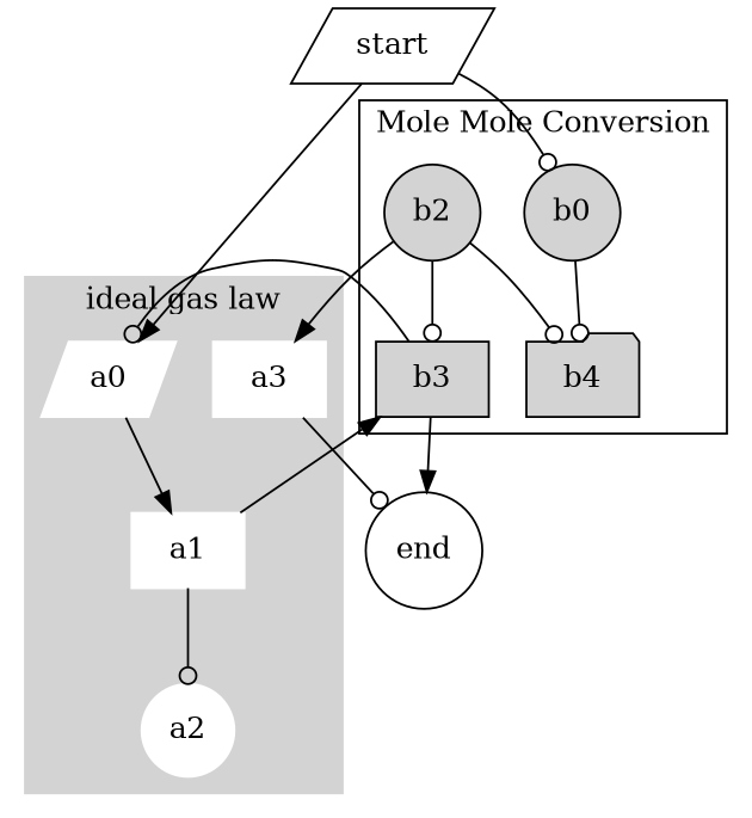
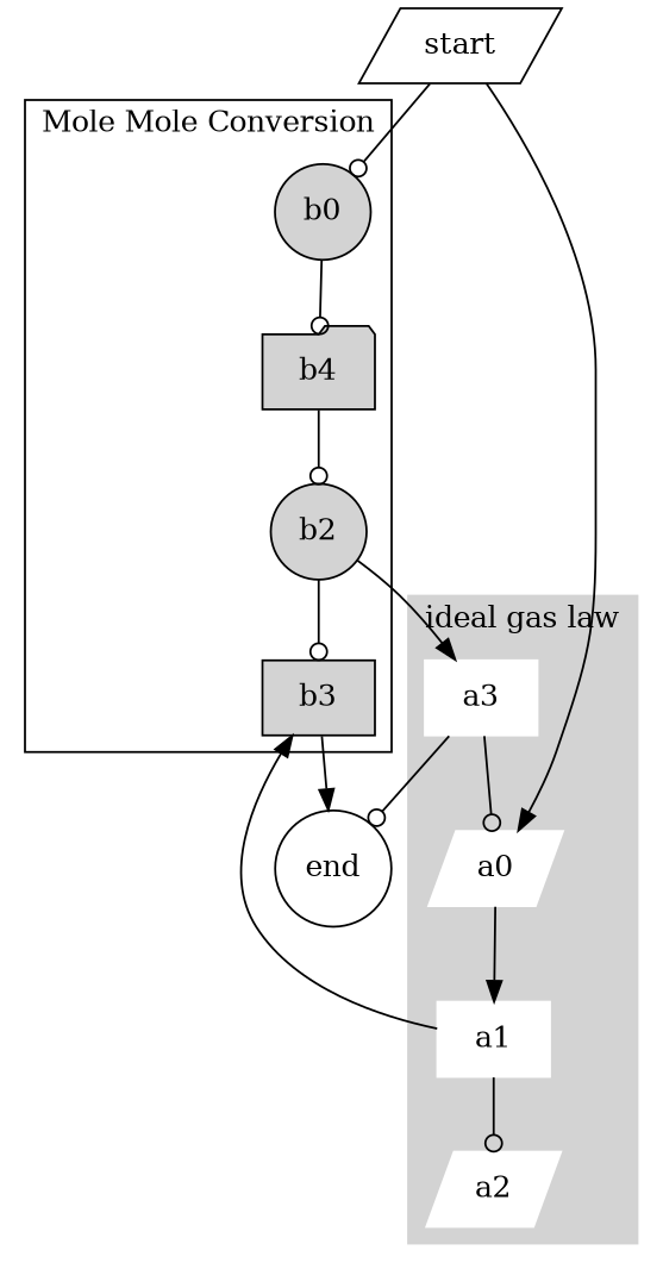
  digraph {
    fontname="DejaVu Serif"
    node [fontname="DejaVu Serif" shape=circle style=filled]
    edge [arrowhead=odot fontname="DejaVu Serif"]
    a0 [color=white shape=parallelogram]
    a1 [color=white shape=box]
-   a2 [color=white]
+   a2 [color=white shape=parallelogram]
    a3 [color=white shape=box]
    b0
    n6 [label=b4 shape=folder]
    b2
    b3 [shape=box]
    end [style=""]
    start [shape=parallelogram style=""]
    subgraph cluster_1 {
      color=lightgrey
      label="ideal gas law"
      style=filled
      a0
      a1
      a2
      a3
    }
    subgraph cluster_2 {
      color=yello
      label="Mole Mole Conversion"
      b0
      n6
      b2
      b3
    }
    a0 -> a1 [arrowhead=normal]
    a1 -> a2
    a1 -> b3 [arrowhead=normal]
-   b3 -> a0
+   a3 -> a0
    a3 -> end
    b0 -> n6
-   b2 -> n6
+   n6 -> b2
    b2 -> a3 [arrowhead=normal]
    b2 -> b3
    b3 -> end [arrowhead=normal]
    start -> a0 [arrowhead=normal]
    start -> b0
  }
